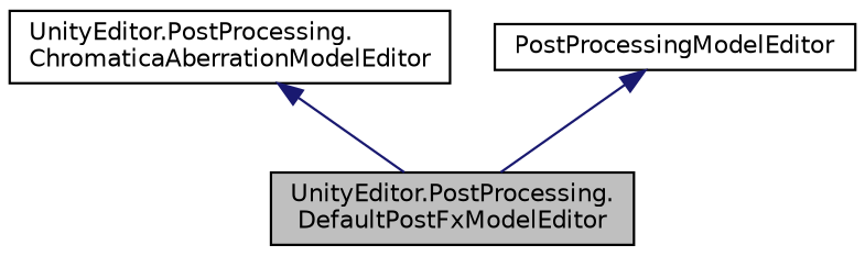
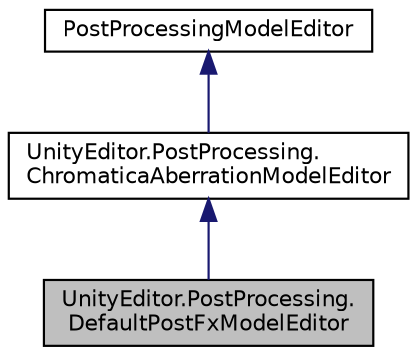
  digraph {
    node [color=black fillcolor=white fontname=Helvetica fontsize=10 shape=record style=filled]
    edge [color=midnightblue dir=back fontname=Helvetica fontsize=10 labelfontname=Helvetica labelfontsize=10 style=solid]
    n1 [fillcolor=grey75 fontcolor=black height=0.2 label="UnityEditor.PostProcessing.\lDefaultPostFxModelEditor" width=0.4]
    n2 [height=0.2 label="UnityEditor.PostProcessing.\lChromaticaAberrationModelEditor" width=0.4]
    n3 [height=0.2 label=PostProcessingModelEditor width=0.4]
    n2 -> n1
-   n3 -> n1
+   n3 -> n2
  }
